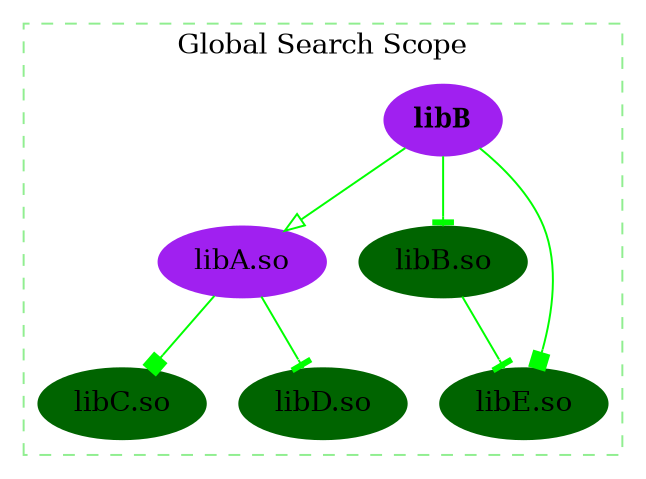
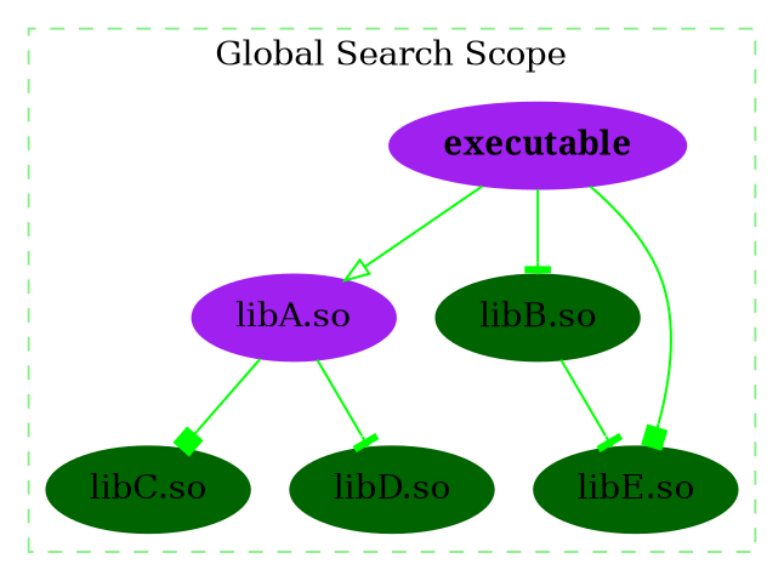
  digraph {
    node [color=darkgreen style=filled]
    edge [color=green arrowhead=tee]
-   n1 [color=purple fontname=bold label=libB]
+   n1 [color=purple fontname=bold label=executable]
    n2 [color=purple label="libA.so"]
    n3 [label="libB.so"]
    n4 [label="libE.so"]
    n5 [label="libC.so"]
    n6 [label="libD.so"]
    subgraph sub_1 {
      cluster=true
      color=lightgreen
      label="Global Search Scope"
      style=dashed
      n1
      n2
      n3
      n4
      n5
      n6
    }
    n1 -> n2 [arrowhead=onormal]
    n1 -> n3
    n1 -> n4 [arrowhead=box]
    n2 -> n5 [arrowhead=box]
    n2 -> n6
    n3 -> n4
  }
